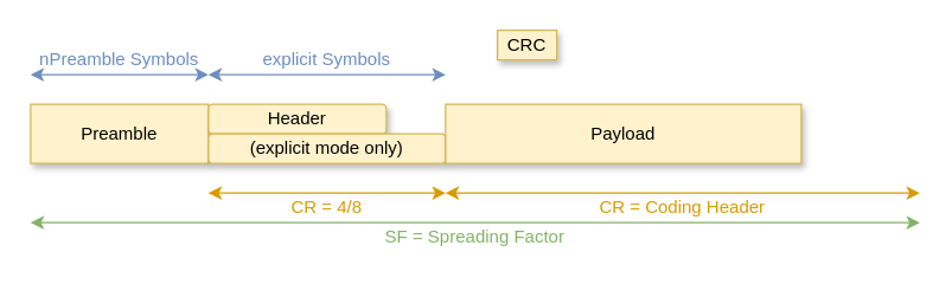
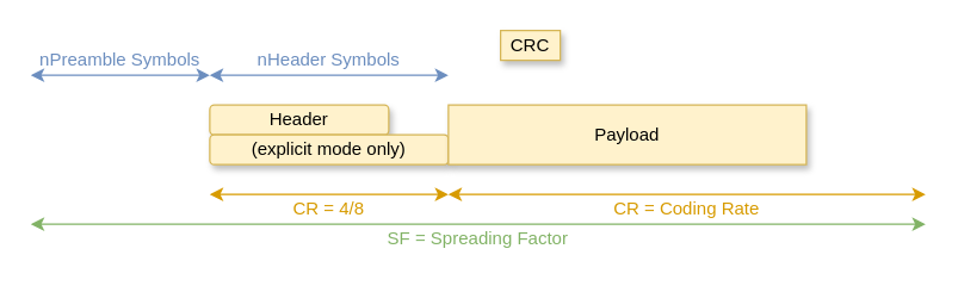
  <mxCell id="0" />
  <mxCell id="1" parent="0" />
- <mxCell id="2" value="Preamble" style="rounded=0;whiteSpace=wrap;html=1;fillColor=#fff2cc;strokeColor=#d6b656;shadow=1;" vertex="1" parent="1"><mxGeometry x="20" y="70" width="120" height="40" as="geometry" /></mxCell>
  <mxCell id="3" value="Header" style="whiteSpace=wrap;html=1;fillColor=#fff2cc;strokeColor=#d6b656;shadow=1;rounded=1;" vertex="1" parent="1"><mxGeometry x="140" y="70" width="120" height="20" as="geometry" /></mxCell>
  <mxCell id="4" value="CRC" style="rounded=0;whiteSpace=wrap;html=1;fillColor=#fff2cc;strokeColor=#d6b656;shadow=1;" vertex="1" parent="1"><mxGeometry x="335" y="20" width="40" height="20" as="geometry" /></mxCell>
  <mxCell id="5" value="(explicit mode only)" style="whiteSpace=wrap;html=1;fillColor=#fff2cc;strokeColor=#d6b656;shadow=1;rounded=1;" vertex="1" parent="1"><mxGeometry x="140" y="90" width="160" height="20" as="geometry" /></mxCell>
  <mxCell id="6" value="Payload" style="rounded=0;whiteSpace=wrap;html=1;fillColor=#fff2cc;strokeColor=#d6b656;shadow=1;" vertex="1" parent="1"><mxGeometry x="300" y="70" width="240" height="40" as="geometry" /></mxCell>
  <mxCell id="7" value="" style="endArrow=classic;startArrow=classic;html=1;rounded=0;fillColor=#dae8fc;strokeColor=#6C8EBF;" edge="1" parent="1"><mxGeometry width="50" height="50" relative="1" as="geometry"><mxPoint x="20" y="50" as="sourcePoint" /><mxPoint x="140" y="50" as="targetPoint" /></mxGeometry></mxCell>
  <mxCell id="8" value="nPreamble Symbols" style="text;html=1;align=center;verticalAlign=middle;whiteSpace=wrap;rounded=0;fontColor=#6C8EBF;" vertex="1" parent="1"><mxGeometry x="20" y="30" width="120" height="20" as="geometry" /></mxCell>
  <mxCell id="9" value="" style="endArrow=classic;startArrow=classic;html=1;rounded=0;entryX=1;entryY=1;entryDx=0;entryDy=0;fillColor=#dae8fc;strokeColor=#6c8ebf;" edge="1" parent="1" target="10"><mxGeometry width="50" height="50" relative="1" as="geometry"><mxPoint x="140" y="50" as="sourcePoint" /><mxPoint x="260" y="50" as="targetPoint" /></mxGeometry></mxCell>
- <mxCell id="10" value="explicit Symbols" style="text;html=1;strokeColor=none;fillColor=none;align=center;verticalAlign=middle;whiteSpace=wrap;rounded=0;fontColor=#6C8EBF;" vertex="1" parent="1"><mxGeometry x="140" y="30" width="160" height="20" as="geometry" /></mxCell>
+ <mxCell id="10" value="nHeader Symbols" style="text;html=1;strokeColor=none;fillColor=none;align=center;verticalAlign=middle;whiteSpace=wrap;rounded=0;fontColor=#6C8EBF;" vertex="1" parent="1"><mxGeometry x="140" y="30" width="160" height="20" as="geometry" /></mxCell>
  <mxCell id="11" value="" style="endArrow=classic;startArrow=classic;html=1;rounded=0;fillColor=#ffe6cc;strokeColor=#d79b00;" edge="1" parent="1"><mxGeometry width="50" height="50" relative="1" as="geometry"><mxPoint x="140" y="130" as="sourcePoint" /><mxPoint x="300" y="130" as="targetPoint" /></mxGeometry></mxCell>
  <mxCell id="12" value="CR = 4/8" style="text;html=1;strokeColor=none;fillColor=none;align=center;verticalAlign=middle;whiteSpace=wrap;rounded=0;fontColor=#D79B00;" vertex="1" parent="1"><mxGeometry x="140" y="130" width="160" height="20" as="geometry" /></mxCell>
  <mxCell id="13" value="" style="endArrow=classic;startArrow=classic;html=1;rounded=0;fillColor=#ffe6cc;strokeColor=#d79b00;" edge="1" parent="1"><mxGeometry width="50" height="50" relative="1" as="geometry"><mxPoint x="300" y="130" as="sourcePoint" /><mxPoint x="620" y="130" as="targetPoint" /></mxGeometry></mxCell>
- <mxCell id="14" value="CR = Coding Header" style="text;html=1;strokeColor=none;fillColor=none;align=center;verticalAlign=middle;whiteSpace=wrap;rounded=0;fontColor=#D79B00;" vertex="1" parent="1"><mxGeometry x="300" y="130" width="320" height="20" as="geometry" /></mxCell>
+ <mxCell id="14" value="CR = Coding Rate" style="text;html=1;strokeColor=none;fillColor=none;align=center;verticalAlign=middle;whiteSpace=wrap;rounded=0;fontColor=#D79B00;" vertex="1" parent="1"><mxGeometry x="300" y="130" width="320" height="20" as="geometry" /></mxCell>
  <mxCell id="15" value="" style="endArrow=classic;startArrow=classic;html=1;rounded=0;fillColor=#d5e8d4;strokeColor=#82b366;" edge="1" parent="1"><mxGeometry width="50" height="50" relative="1" as="geometry"><mxPoint x="20" y="150" as="sourcePoint" /><mxPoint x="620" y="150" as="targetPoint" /></mxGeometry></mxCell>
  <mxCell id="16" value="SF = Spreading Factor" style="text;html=1;align=center;verticalAlign=middle;whiteSpace=wrap;rounded=0;fontColor=#82B366;" vertex="1" parent="1"><mxGeometry x="20" y="150" width="600" height="20" as="geometry" /></mxCell>
